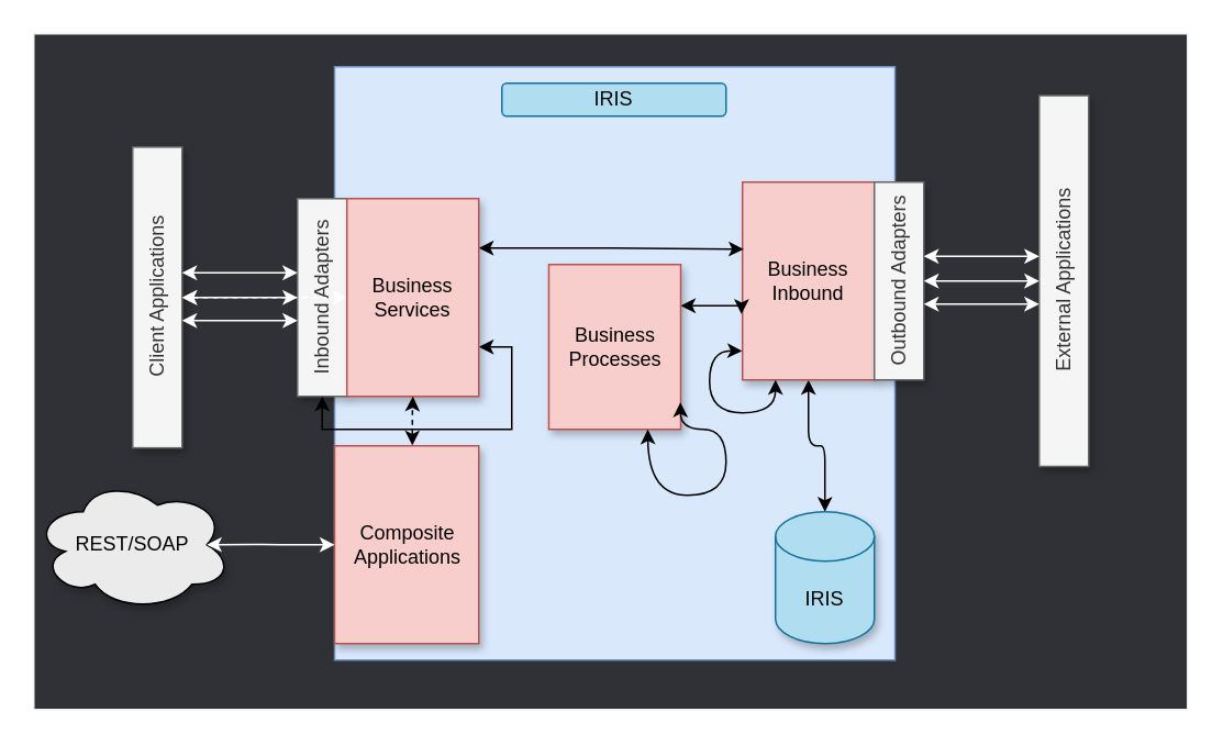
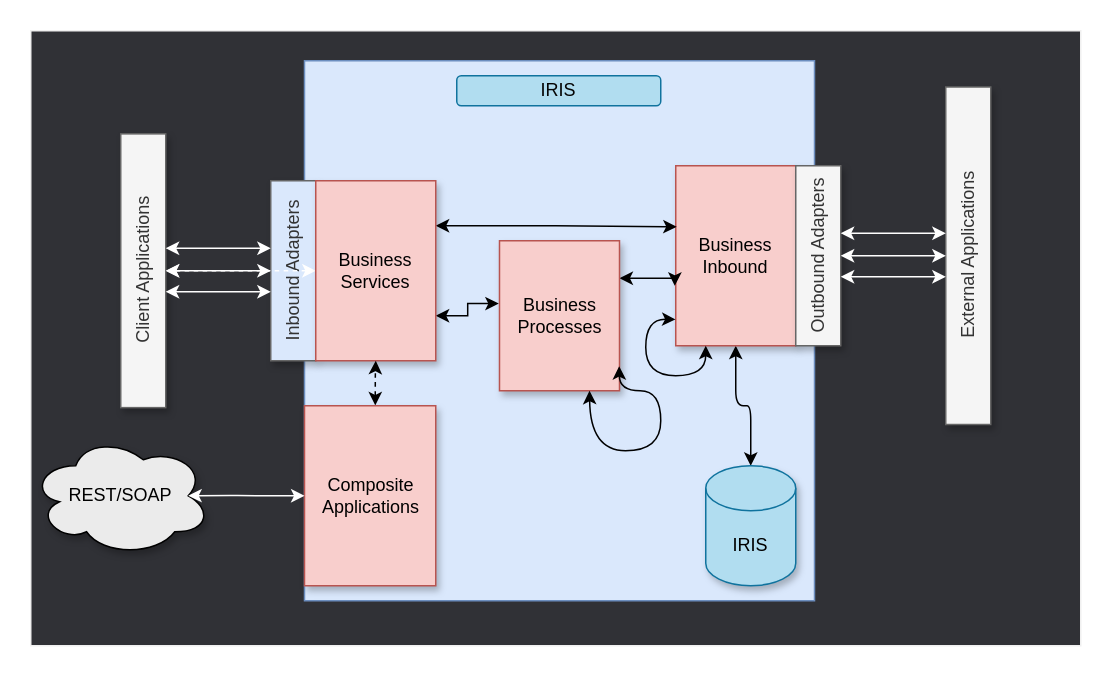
  <mxCell id="0" />
  <mxCell id="1" parent="0" />
  <mxCell id="2" value="" style="rounded=0;whiteSpace=wrap;html=1;shadow=0;glass=0;sketch=0;align=center;verticalAlign=middle;fillColor=#303136;strokeColor=#F0F0F0;" parent="1" vertex="1"><mxGeometry x="20" y="20" width="700" height="410" as="geometry" /></mxCell>
  <mxCell id="3" value="" style="rounded=0;whiteSpace=wrap;html=1;horizontal=1;verticalAlign=top;strokeColor=#6c8ebf;glass=0;shadow=0;sketch=0;fillColor=#dae8fc;" parent="1" vertex="1"><mxGeometry x="202.5" y="40" width="340" height="360" as="geometry" /></mxCell>
  <mxCell id="4" style="edgeStyle=orthogonalEdgeStyle;rounded=1;sketch=0;orthogonalLoop=1;jettySize=auto;html=1;exitX=0.5;exitY=1;exitDx=0;exitDy=0;shadow=0;startArrow=classic;startFill=1;strokeColor=#000000;" parent="1" source="5" target="28" edge="1"><mxGeometry relative="1" as="geometry" /></mxCell>
  <mxCell id="5" value="&lt;font color=&quot;#000000&quot;&gt;Business Inbound&lt;/font&gt;" style="rounded=0;whiteSpace=wrap;html=1;verticalAlign=middle;fillColor=#f8cecc;strokeColor=#b85450;shadow=1;" parent="1" vertex="1"><mxGeometry x="450" y="110" width="80" height="120" as="geometry" /></mxCell>
- <mxCell id="6" value="Inbound Adapters" style="rounded=0;whiteSpace=wrap;html=1;verticalAlign=middle;horizontal=0;fillColor=#f5f5f5;strokeColor=#666666;fontColor=#333333;shadow=1;" parent="1" vertex="1"><mxGeometry x="180" y="120" width="30" height="120" as="geometry" /></mxCell>
+ <mxCell id="6" value="Inbound Adapters" style="rounded=0;whiteSpace=wrap;html=1;verticalAlign=middle;horizontal=0;fillColor=#dae8fc;strokeColor=#666666;fontColor=#333333;shadow=1;" parent="1" vertex="1"><mxGeometry x="180" y="120" width="30" height="120" as="geometry" /></mxCell>
  <mxCell id="7" value="Outbound Adapters" style="rounded=0;whiteSpace=wrap;html=1;verticalAlign=middle;horizontal=0;align=center;fillColor=#f5f5f5;strokeColor=#666666;fontColor=#333333;shadow=1;" parent="1" vertex="1"><mxGeometry x="530" y="110" width="30" height="120" as="geometry" /></mxCell>
  <mxCell id="8" value="External Applications" style="rounded=0;whiteSpace=wrap;html=1;verticalAlign=middle;horizontal=0;fillColor=#f5f5f5;strokeColor=#666666;fontColor=#333333;shadow=1;" parent="1" vertex="1"><mxGeometry x="630" y="57.5" width="30" height="225" as="geometry" /></mxCell>
  <mxCell id="9" value="" style="endArrow=classic;startArrow=classic;html=1;exitX=1;exitY=0.5;exitDx=0;exitDy=0;entryX=0;entryY=0.5;entryDx=0;entryDy=0;strokeColor=#FFFFFF;" parent="1" edge="1"><mxGeometry width="50" height="50" relative="1" as="geometry"><mxPoint x="560" y="170" as="sourcePoint" /><mxPoint x="630" y="170" as="targetPoint" /></mxGeometry></mxCell>
  <mxCell id="10" value="" style="endArrow=classic;startArrow=classic;html=1;exitX=1;exitY=0.5;exitDx=0;exitDy=0;entryX=0;entryY=0.5;entryDx=0;entryDy=0;strokeColor=#FFFFFF;" parent="1" edge="1"><mxGeometry width="50" height="50" relative="1" as="geometry"><mxPoint x="560" y="184" as="sourcePoint" /><mxPoint x="630" y="184" as="targetPoint" /></mxGeometry></mxCell>
  <mxCell id="11" value="" style="endArrow=classic;startArrow=classic;html=1;exitX=1;exitY=0.5;exitDx=0;exitDy=0;entryX=0;entryY=0.5;entryDx=0;entryDy=0;strokeColor=#FFFFFF;" parent="1" edge="1"><mxGeometry width="50" height="50" relative="1" as="geometry"><mxPoint x="560" y="155" as="sourcePoint" /><mxPoint x="630" y="155" as="targetPoint" /></mxGeometry></mxCell>
  <mxCell id="12" style="edgeStyle=orthogonalEdgeStyle;rounded=0;sketch=0;orthogonalLoop=1;jettySize=auto;html=1;exitX=1;exitY=0.25;exitDx=0;exitDy=0;entryX=-0.008;entryY=0.667;entryDx=0;entryDy=0;entryPerimeter=0;shadow=0;startArrow=classic;startFill=1;strokeColor=#000000;" parent="1" source="13" target="5" edge="1"><mxGeometry relative="1" as="geometry" /></mxCell>
  <mxCell id="13" value="&lt;font color=&quot;#000000&quot;&gt;Business Processes&lt;/font&gt;" style="rounded=0;whiteSpace=wrap;html=1;verticalAlign=middle;fillColor=#f8cecc;strokeColor=#b85450;shadow=1;" parent="1" vertex="1"><mxGeometry x="332.5" y="160" width="80" height="100" as="geometry" /></mxCell>
  <mxCell id="14" style="edgeStyle=orthogonalEdgeStyle;rounded=0;sketch=0;orthogonalLoop=1;jettySize=auto;html=1;exitX=1;exitY=0.25;exitDx=0;exitDy=0;entryX=0.008;entryY=0.339;entryDx=0;entryDy=0;entryPerimeter=0;shadow=0;startArrow=classic;startFill=1;strokeColor=#000000;" parent="1" source="17" target="5" edge="1"><mxGeometry relative="1" as="geometry" /></mxCell>
- <mxCell id="15" style="edgeStyle=orthogonalEdgeStyle;rounded=0;sketch=0;orthogonalLoop=1;jettySize=auto;html=1;exitX=1;exitY=0.75;exitDx=0;exitDy=0;shadow=0;startArrow=classic;startFill=1;strokeColor=#000000;" parent="1" source="17" target="6" edge="1"><mxGeometry relative="1" as="geometry" /></mxCell>
+ <mxCell id="15" style="edgeStyle=orthogonalEdgeStyle;rounded=0;sketch=0;orthogonalLoop=1;jettySize=auto;html=1;exitX=1;exitY=0.75;exitDx=0;exitDy=0;entryX=-0.006;entryY=0.419;entryDx=0;entryDy=0;entryPerimeter=0;shadow=0;startArrow=classic;startFill=1;strokeColor=#000000;" parent="1" source="17" target="13" edge="1"><mxGeometry relative="1" as="geometry" /></mxCell>
  <mxCell id="16" value="" style="edgeStyle=orthogonalEdgeStyle;rounded=0;orthogonalLoop=1;jettySize=auto;html=1;startArrow=classic;startFill=1;strokeColor=#FFFFFF;dashed=1;" edge="1" parent="1" source="17" target="18"><mxGeometry relative="1" as="geometry" /></mxCell>
  <mxCell id="17" value="&lt;font color=&quot;#000000&quot;&gt;Business Services&lt;/font&gt;" style="rounded=0;whiteSpace=wrap;html=1;verticalAlign=middle;fillColor=#f8cecc;strokeColor=#b85450;shadow=1;" parent="1" vertex="1"><mxGeometry x="210" y="120" width="80" height="120" as="geometry" /></mxCell>
  <mxCell id="18" value="Client Applications" style="rounded=0;whiteSpace=wrap;html=1;verticalAlign=middle;horizontal=0;fillColor=#f5f5f5;strokeColor=#666666;fontColor=#333333;shadow=1;" parent="1" vertex="1"><mxGeometry x="80" y="88.75" width="30" height="182.5" as="geometry" /></mxCell>
  <mxCell id="19" value="" style="endArrow=classic;startArrow=classic;html=1;exitX=1;exitY=0.5;exitDx=0;exitDy=0;entryX=0;entryY=0.5;entryDx=0;entryDy=0;strokeColor=#FFFFFF;" parent="1" edge="1"><mxGeometry width="50" height="50" relative="1" as="geometry"><mxPoint x="110" y="180" as="sourcePoint" /><mxPoint x="180" y="180" as="targetPoint" /></mxGeometry></mxCell>
  <mxCell id="20" value="" style="endArrow=classic;startArrow=classic;html=1;exitX=1;exitY=0.5;exitDx=0;exitDy=0;entryX=0;entryY=0.5;entryDx=0;entryDy=0;strokeColor=#FFFFFF;" parent="1" edge="1"><mxGeometry width="50" height="50" relative="1" as="geometry"><mxPoint x="110" y="194" as="sourcePoint" /><mxPoint x="180" y="194" as="targetPoint" /></mxGeometry></mxCell>
  <mxCell id="21" value="" style="endArrow=classic;startArrow=classic;html=1;exitX=1;exitY=0.5;exitDx=0;exitDy=0;entryX=0;entryY=0.5;entryDx=0;entryDy=0;strokeColor=#FFFFFF;" parent="1" edge="1"><mxGeometry width="50" height="50" relative="1" as="geometry"><mxPoint x="110" y="165" as="sourcePoint" /><mxPoint x="180" y="165" as="targetPoint" /></mxGeometry></mxCell>
  <mxCell id="22" value="&lt;font color=&quot;#050505&quot;&gt;IRIS&lt;/font&gt;" style="rounded=1;whiteSpace=wrap;html=1;shadow=0;glass=0;sketch=0;align=center;verticalAlign=middle;gradientDirection=north;fillColor=#b1ddf0;strokeColor=#10739e;" parent="1" vertex="1"><mxGeometry x="304" y="50" width="136" height="20" as="geometry" /></mxCell>
  <mxCell id="23" value="" style="curved=1;endArrow=classic;html=1;shadow=0;strokeColor=#000000;entryX=0.997;entryY=0.836;entryDx=0;entryDy=0;entryPerimeter=0;exitX=0.75;exitY=1;exitDx=0;exitDy=0;startArrow=classic;startFill=1;" parent="1" source="13" target="13" edge="1"><mxGeometry width="50" height="50" relative="1" as="geometry"><mxPoint x="412.5" y="310" as="sourcePoint" /><mxPoint x="462.5" y="260" as="targetPoint" /><Array as="points"><mxPoint x="393" y="300" /><mxPoint x="440" y="300" /><mxPoint x="440" y="260" /><mxPoint x="412.5" y="260" /></Array></mxGeometry></mxCell>
  <mxCell id="24" value="" style="curved=1;endArrow=classic;html=1;shadow=0;strokeColor=#000000;exitX=0.25;exitY=1;exitDx=0;exitDy=0;entryX=-0.002;entryY=0.854;entryDx=0;entryDy=0;startArrow=classic;startFill=1;entryPerimeter=0;" parent="1" source="5" target="5" edge="1"><mxGeometry width="50" height="50" relative="1" as="geometry"><mxPoint x="402.5" y="290" as="sourcePoint" /><mxPoint x="422" y="270" as="targetPoint" /><Array as="points"><mxPoint x="470" y="250" /><mxPoint x="430" y="250" /><mxPoint x="430" y="212" /></Array></mxGeometry></mxCell>
  <mxCell id="25" value="" style="edgeStyle=orthogonalEdgeStyle;rounded=1;sketch=0;orthogonalLoop=1;jettySize=auto;html=1;shadow=0;startArrow=classic;startFill=1;strokeColor=#000000;exitX=0.539;exitY=-0.002;exitDx=0;exitDy=0;exitPerimeter=0;dashed=1;" parent="1" source="26" target="17" edge="1"><mxGeometry relative="1" as="geometry" /></mxCell>
  <mxCell id="26" value="&lt;font color=&quot;#000000&quot;&gt;Composite Applications&lt;/font&gt;" style="rounded=0;whiteSpace=wrap;html=1;verticalAlign=middle;fillColor=#f8cecc;strokeColor=#b85450;shadow=1;" parent="1" vertex="1"><mxGeometry x="202.5" y="270" width="87.5" height="120" as="geometry" /></mxCell>
  <mxCell id="27" value="&lt;font color=&quot;#000000&quot;&gt;REST/SOAP&lt;/font&gt;" style="ellipse;shape=cloud;whiteSpace=wrap;html=1;rounded=0;shadow=1;glass=0;sketch=0;gradientColor=none;align=center;verticalAlign=middle;fillColor=#EBEBEB;" parent="1" vertex="1"><mxGeometry x="20" y="290" width="120" height="80" as="geometry" /></mxCell>
  <mxCell id="28" value="&lt;div&gt;&lt;font color=&quot;#000000&quot;&gt;IRIS&lt;/font&gt;&lt;/div&gt;" style="shape=cylinder3;whiteSpace=wrap;html=1;boundedLbl=1;backgroundOutline=1;size=15;rounded=0;shadow=1;glass=0;sketch=0;fillColor=#b1ddf0;align=center;verticalAlign=middle;strokeColor=#10739e;" parent="1" vertex="1"><mxGeometry x="470" y="310" width="60" height="80" as="geometry" /></mxCell>
  <mxCell id="29" value="" style="edgeStyle=orthogonalEdgeStyle;rounded=1;sketch=0;orthogonalLoop=1;jettySize=auto;html=1;shadow=0;startArrow=classic;startFill=1;exitX=0.875;exitY=0.5;exitDx=0;exitDy=0;exitPerimeter=0;strokeColor=#FFFFFF;entryX=0;entryY=0.5;entryDx=0;entryDy=0;" edge="1" parent="1" target="26"><mxGeometry relative="1" as="geometry"><mxPoint x="125" y="329.92" as="sourcePoint" /><mxPoint x="200" y="330" as="targetPoint" /><Array as="points"><mxPoint x="163" y="330" /></Array></mxGeometry></mxCell>
